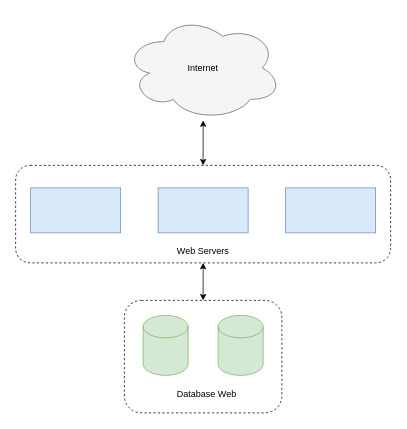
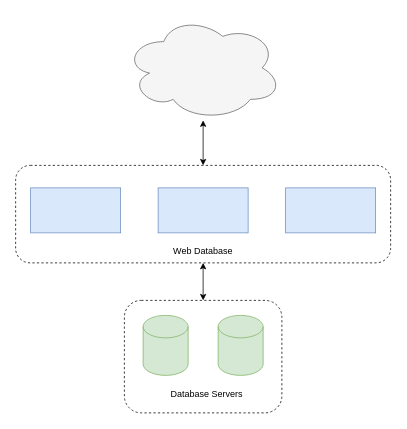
  <mxCell id="0" />
  <mxCell id="1" parent="0" />
  <mxCell id="2" value="" style="shape=cylinder3;whiteSpace=wrap;html=1;boundedLbl=1;backgroundOutline=1;size=15;fillColor=#d5e8d4;strokeColor=#82b366;" vertex="1" parent="1"><mxGeometry x="190" y="420" width="60" height="80" as="geometry" /></mxCell>
  <mxCell id="3" value="" style="shape=cylinder3;whiteSpace=wrap;html=1;boundedLbl=1;backgroundOutline=1;size=15;fillColor=#d5e8d4;strokeColor=#82b366;" vertex="1" parent="1"><mxGeometry x="290" y="420" width="60" height="80" as="geometry" /></mxCell>
  <mxCell id="4" value="" style="rounded=0;whiteSpace=wrap;html=1;fillColor=#dae8fc;strokeColor=#6c8ebf;" vertex="1" parent="1"><mxGeometry x="40" y="250" width="120" height="60" as="geometry" /></mxCell>
  <mxCell id="5" value="" style="rounded=0;whiteSpace=wrap;html=1;fillColor=#dae8fc;strokeColor=#6c8ebf;" vertex="1" parent="1"><mxGeometry x="210" y="250" width="120" height="60" as="geometry" /></mxCell>
  <mxCell id="6" value="" style="rounded=0;whiteSpace=wrap;html=1;fillColor=#dae8fc;strokeColor=#6c8ebf;" vertex="1" parent="1"><mxGeometry x="380" y="250" width="120" height="60" as="geometry" /></mxCell>
  <mxCell id="7" style="edgeStyle=orthogonalEdgeStyle;rounded=0;orthogonalLoop=1;jettySize=auto;html=1;exitX=0.5;exitY=0;exitDx=0;exitDy=0;entryX=0.5;entryY=1;entryDx=0;entryDy=0;startArrow=classic;startFill=1;" edge="1" parent="1" source="8" target="12"><mxGeometry relative="1" as="geometry" /></mxCell>
  <mxCell id="8" value="" style="rounded=1;whiteSpace=wrap;html=1;dashed=1;fillColor=none;" vertex="1" parent="1"><mxGeometry x="165" y="400" width="210" height="150" as="geometry" /></mxCell>
  <mxCell id="9" style="edgeStyle=orthogonalEdgeStyle;rounded=0;orthogonalLoop=1;jettySize=auto;html=1;exitX=0.5;exitY=0;exitDx=0;exitDy=0;startArrow=classic;startFill=1;" edge="1" parent="1" source="10" target="13"><mxGeometry relative="1" as="geometry" /></mxCell>
  <mxCell id="10" value="" style="rounded=1;whiteSpace=wrap;html=1;dashed=1;fillColor=none;" vertex="1" parent="1"><mxGeometry x="20" y="220" width="500" height="130" as="geometry" /></mxCell>
- <mxCell id="11" value="Database Web" style="text;html=1;strokeColor=none;fillColor=none;align=center;verticalAlign=middle;whiteSpace=wrap;rounded=0;dashed=1;" vertex="1" parent="1"><mxGeometry x="200" y="510" width="150" height="30" as="geometry" /></mxCell>
- <mxCell id="12" value="Web Servers" style="text;html=1;strokeColor=none;fillColor=none;align=center;verticalAlign=middle;whiteSpace=wrap;rounded=0;dashed=1;" vertex="1" parent="1"><mxGeometry x="195" y="320" width="150" height="30" as="geometry" /></mxCell>
+ <mxCell id="11" value="Database Servers" style="text;html=1;strokeColor=none;fillColor=none;align=center;verticalAlign=middle;whiteSpace=wrap;rounded=0;dashed=1;" vertex="1" parent="1"><mxGeometry x="200" y="510" width="150" height="30" as="geometry" /></mxCell>
+ <mxCell id="12" value="Web Database" style="text;html=1;strokeColor=none;fillColor=none;align=center;verticalAlign=middle;whiteSpace=wrap;rounded=0;dashed=1;" vertex="1" parent="1"><mxGeometry x="195" y="320" width="150" height="30" as="geometry" /></mxCell>
  <mxCell id="13" value="" style="ellipse;shape=cloud;whiteSpace=wrap;html=1;fillColor=#f5f5f5;strokeColor=#666666;fontColor=#333333;" vertex="1" parent="1"><mxGeometry x="165" y="20" width="210" height="140" as="geometry" /></mxCell>
- <mxCell id="14" value="Internet" style="text;html=1;strokeColor=none;fillColor=none;align=center;verticalAlign=middle;whiteSpace=wrap;rounded=0;" vertex="1" parent="1"><mxGeometry x="235" y="80" width="70" height="20" as="geometry" /></mxCell>
